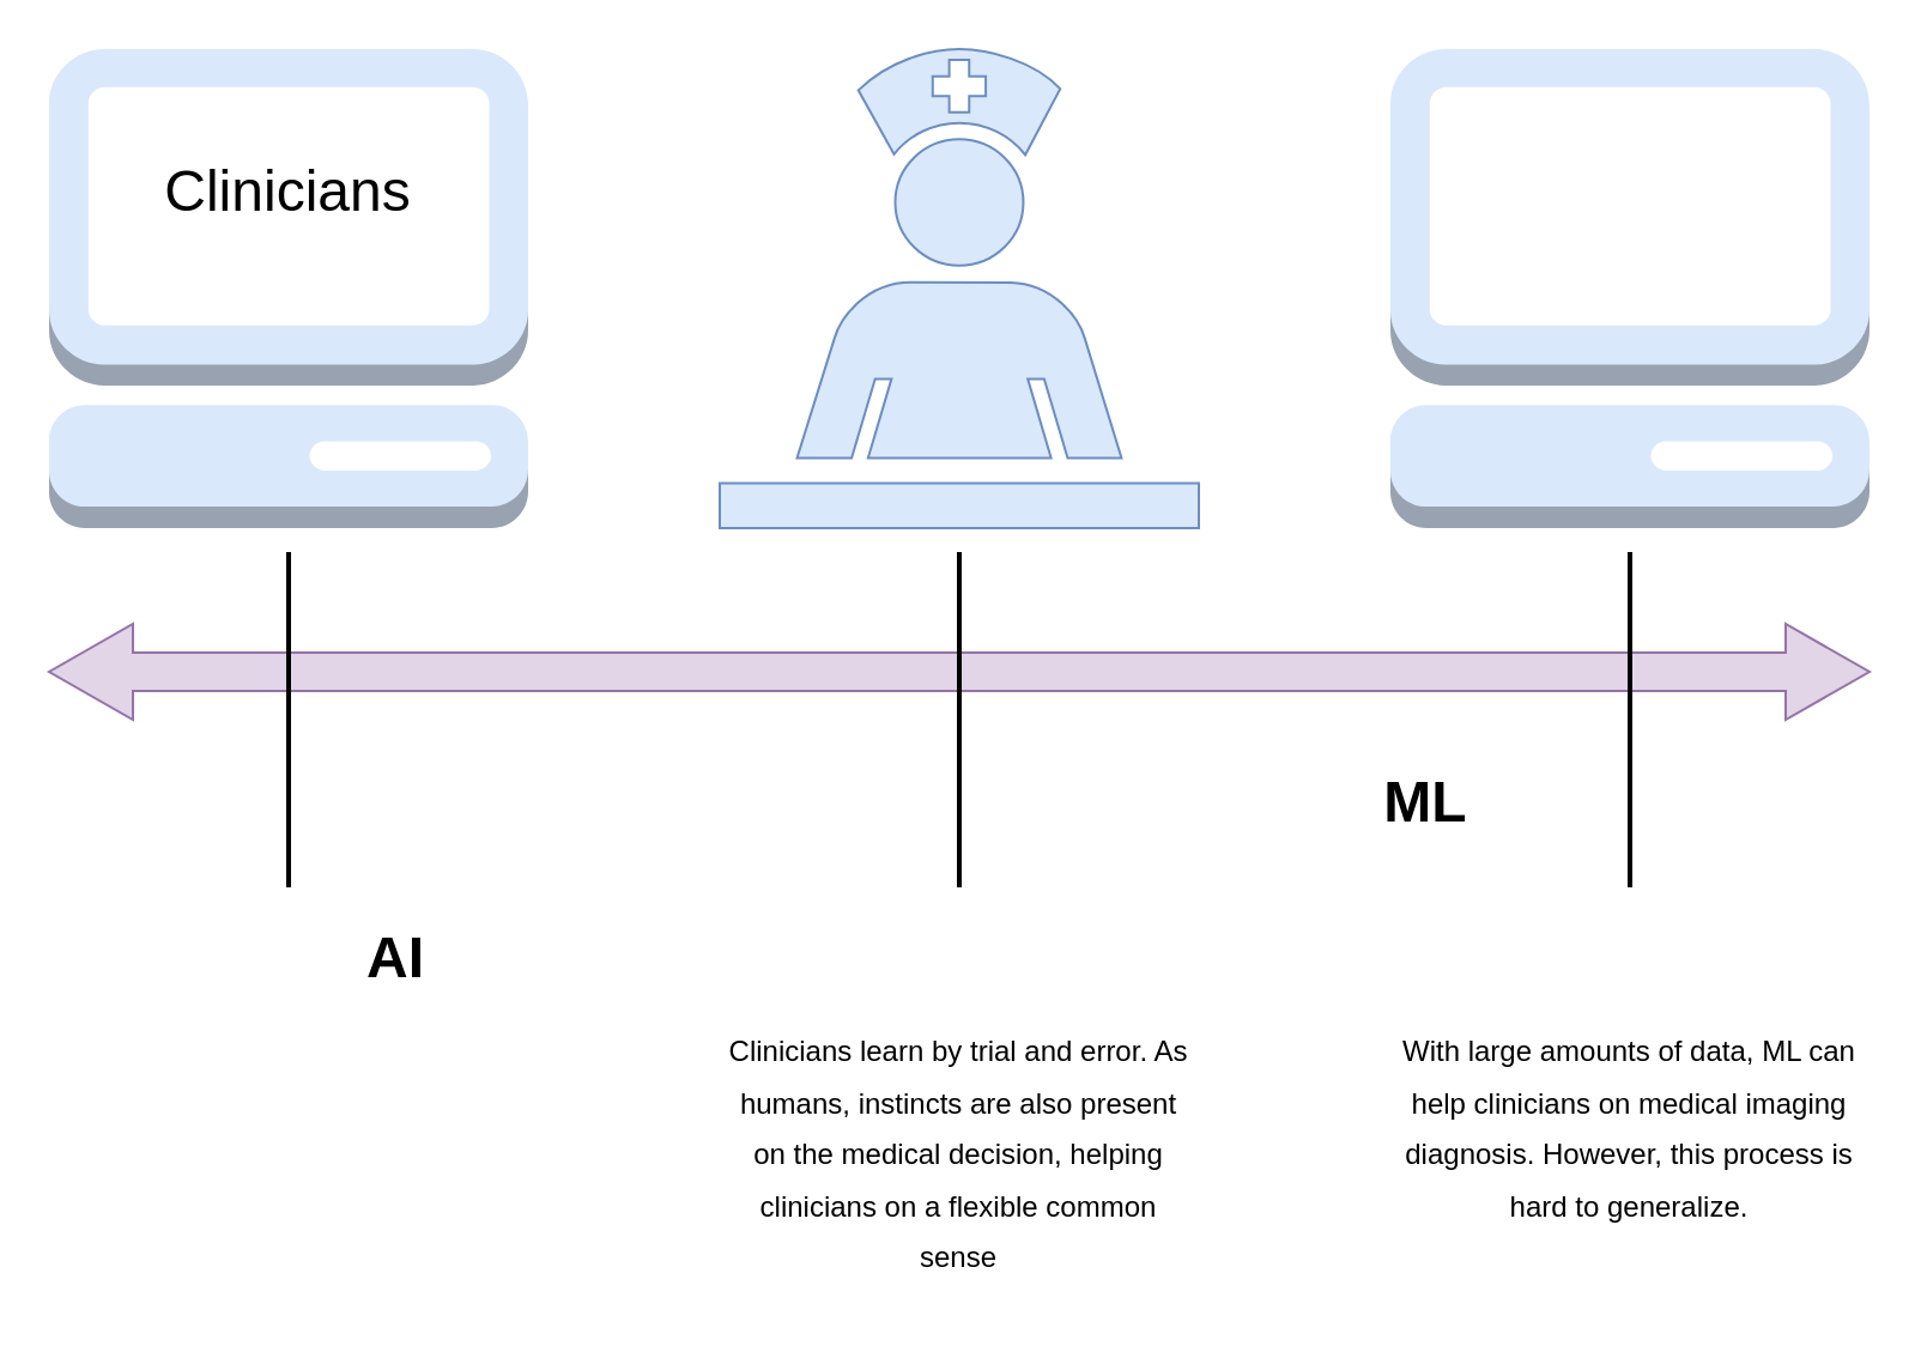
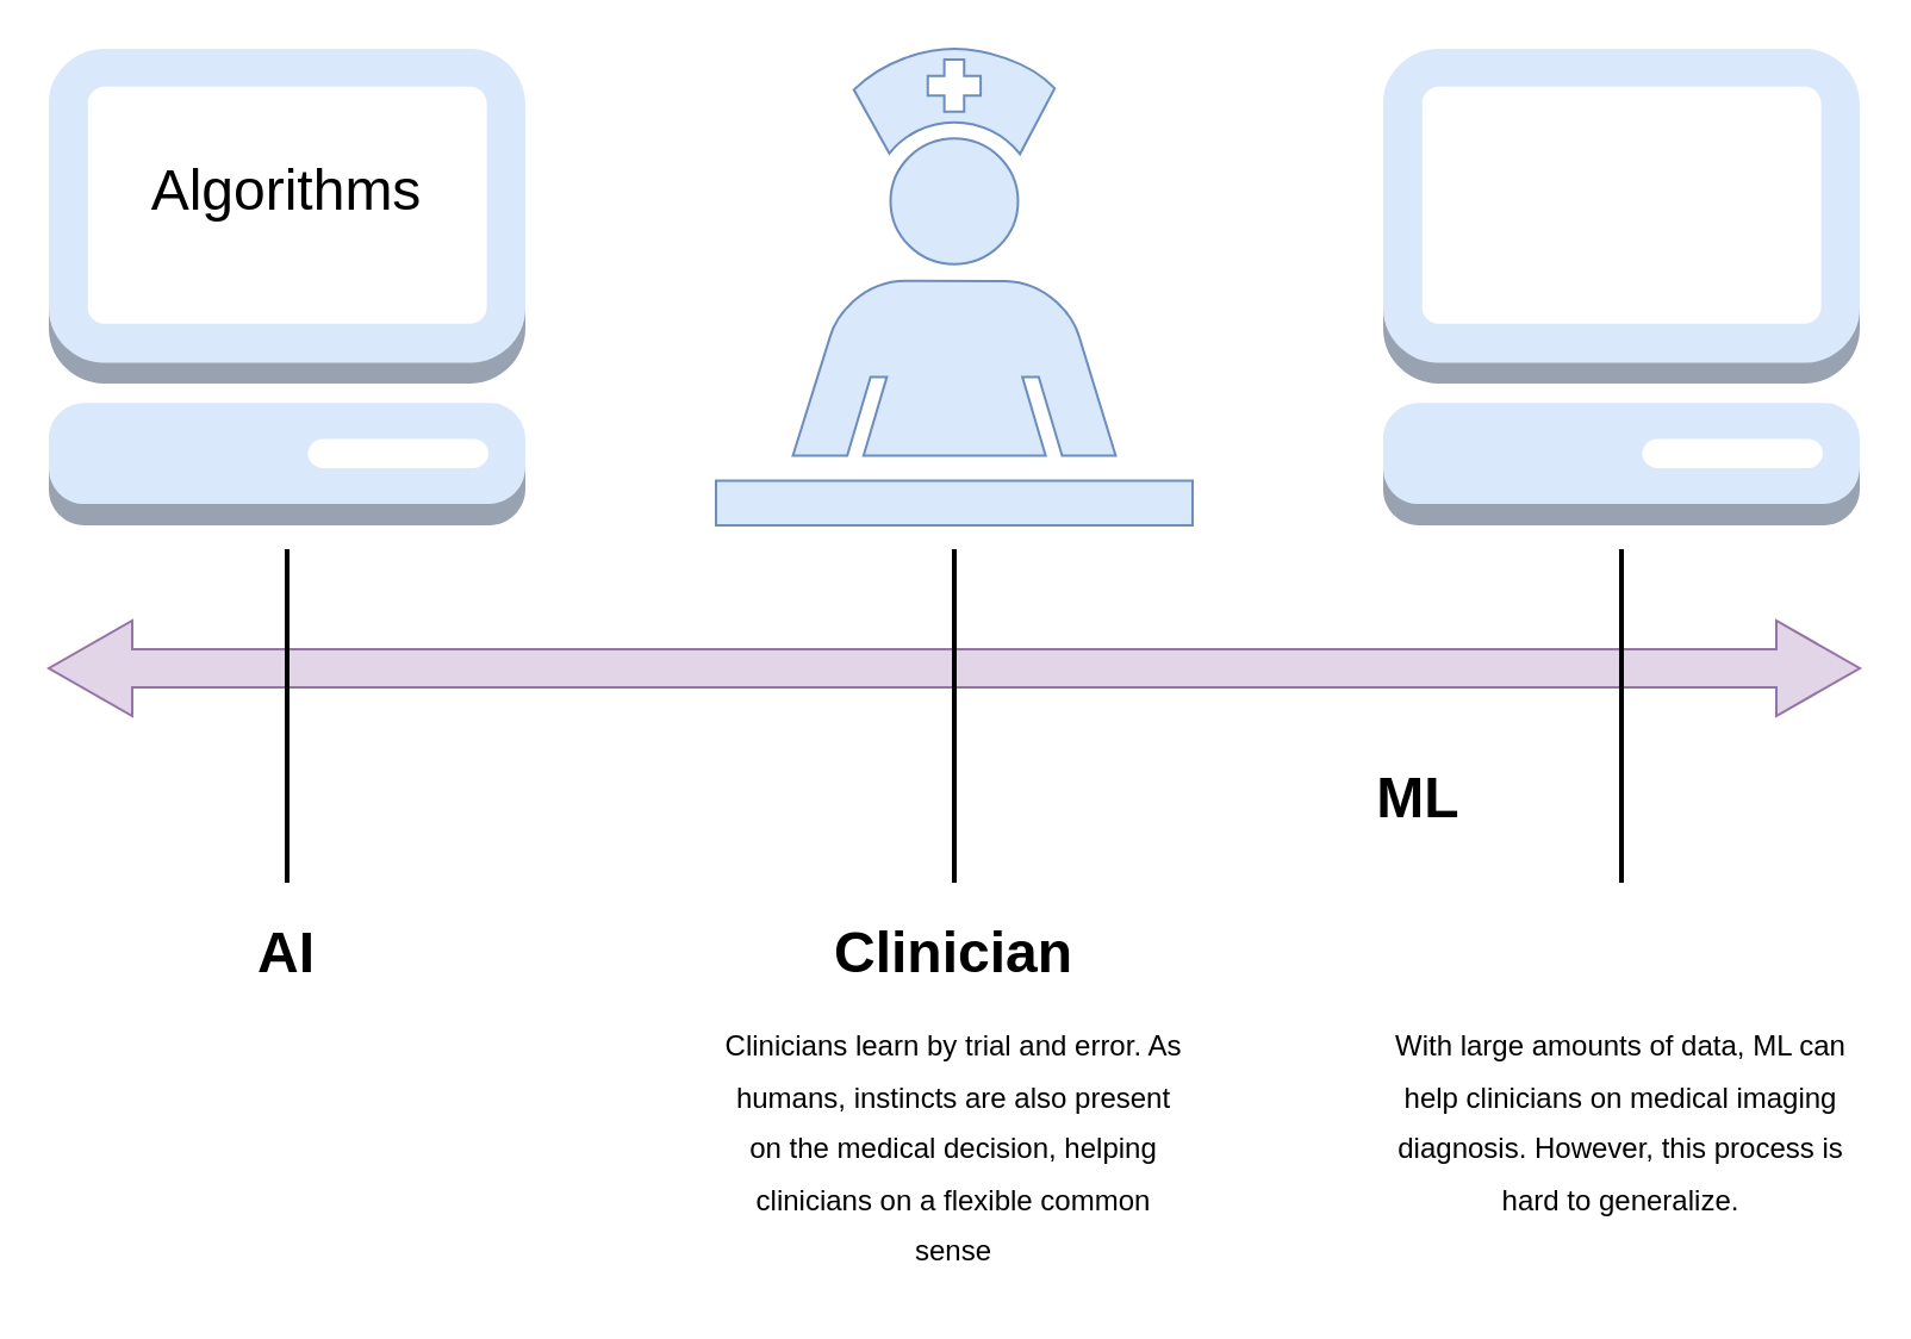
  <mxCell id="0" />
  <mxCell id="1" parent="0" />
  <mxCell id="2" value="" style="outlineConnect=0;dashed=0;verticalLabelPosition=bottom;verticalAlign=top;align=center;html=1;shape=mxgraph.aws3.management_console;fillColor=#dae8fc;strokeColor=#6c8ebf;" vertex="1" parent="1"><mxGeometry x="20" y="20" width="200" height="200" as="geometry" /></mxCell>
- <mxCell id="3" value="Clinicians" style="text;html=1;strokeColor=none;fillColor=none;align=center;verticalAlign=middle;whiteSpace=wrap;rounded=0;fontSize=24;" vertex="1" parent="1"><mxGeometry x="60" y="60" width="120" height="40" as="geometry" /></mxCell>
+ <mxCell id="3" value="Algorithms" style="text;html=1;strokeColor=none;fillColor=none;align=center;verticalAlign=middle;whiteSpace=wrap;rounded=0;fontSize=24;" vertex="1" parent="1"><mxGeometry x="60" y="60" width="120" height="40" as="geometry" /></mxCell>
  <mxCell id="4" value="" style="outlineConnect=0;dashed=0;verticalLabelPosition=bottom;verticalAlign=top;align=center;html=1;shape=mxgraph.aws3.management_console;fillColor=#dae8fc;strokeColor=#6c8ebf;" vertex="1" parent="1"><mxGeometry x="580" y="20" width="200" height="200" as="geometry" /></mxCell>
  <mxCell id="5" value="" style="html=1;shadow=0;dashed=0;align=center;verticalAlign=middle;shape=mxgraph.arrows2.twoWayArrow;dy=0.6;dx=35;fontSize=24;fillColor=#e1d5e7;strokeColor=#9673a6;" vertex="1" parent="1"><mxGeometry x="20" y="260" width="760" height="40" as="geometry" /></mxCell>
  <mxCell id="6" value="" style="line;strokeWidth=2;direction=south;html=1;fontSize=24;" vertex="1" parent="1"><mxGeometry x="115" y="230" width="10" height="140" as="geometry" /></mxCell>
  <mxCell id="7" value="" style="line;strokeWidth=2;direction=south;html=1;fontSize=24;" vertex="1" parent="1"><mxGeometry x="675" y="230" width="10" height="140" as="geometry" /></mxCell>
  <mxCell id="8" value="" style="shape=mxgraph.signs.healthcare.care_staff_area;html=1;pointerEvents=1;fillColor=#dae8fc;strokeColor=#6c8ebf;verticalLabelPosition=bottom;verticalAlign=top;align=center;fontSize=24;" vertex="1" parent="1"><mxGeometry x="300" y="20" width="200" height="200" as="geometry" /></mxCell>
  <mxCell id="9" value="" style="line;strokeWidth=2;direction=south;html=1;fontSize=24;" vertex="1" parent="1"><mxGeometry x="395" y="230" width="10" height="140" as="geometry" /></mxCell>
- <mxCell id="10" value="AI" style="text;html=1;strokeColor=none;fillColor=none;align=center;verticalAlign=middle;whiteSpace=wrap;rounded=0;fontSize=24;fontStyle=1" vertex="1" parent="1"><mxGeometry x="105" y="380" width="120" height="40" as="geometry" /></mxCell>
+ <mxCell id="10" value="AI" style="text;html=1;strokeColor=none;fillColor=none;align=center;verticalAlign=middle;whiteSpace=wrap;rounded=0;fontSize=24;fontStyle=1" vertex="1" parent="1"><mxGeometry x="60" y="380" width="120" height="40" as="geometry" /></mxCell>
+ <mxCell id="11" value="Clinician" style="text;html=1;strokeColor=none;fillColor=none;align=center;verticalAlign=middle;whiteSpace=wrap;rounded=0;fontSize=24;fontStyle=1" vertex="1" parent="1"><mxGeometry x="340" y="380" width="120" height="40" as="geometry" /></mxCell>
  <mxCell id="12" value="ML" style="text;html=1;strokeColor=none;fillColor=none;align=center;verticalAlign=middle;whiteSpace=wrap;rounded=0;fontSize=24;fontStyle=1" vertex="1" parent="1"><mxGeometry x="535" y="315" width="120" height="40" as="geometry" /></mxCell>
  <mxCell id="13" value="&lt;font style=&quot;font-size: 12px&quot;&gt;Clinicians learn by trial and error. As humans, instincts are also present on the medical decision, helping clinicians on a flexible common sense&lt;/font&gt;" style="text;html=1;strokeColor=none;fillColor=none;align=center;verticalAlign=top;whiteSpace=wrap;rounded=0;fontSize=18;" vertex="1" parent="1"><mxGeometry x="300" y="420" width="200" height="120" as="geometry" /></mxCell>
  <mxCell id="14" value="&lt;font style=&quot;font-size: 12px&quot;&gt;With large amounts of data, ML can help clinicians on medical imaging diagnosis. However, this process is hard to generalize.&lt;/font&gt;" style="text;html=1;strokeColor=none;fillColor=none;align=center;verticalAlign=top;whiteSpace=wrap;rounded=0;fontSize=18;" vertex="1" parent="1"><mxGeometry x="580" y="420" width="200" height="120" as="geometry" /></mxCell>
